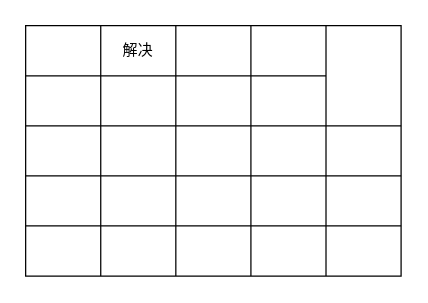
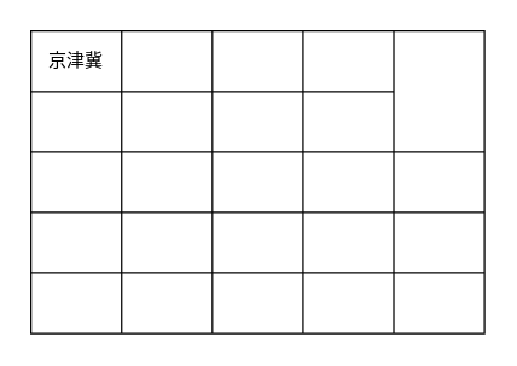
  <mxCell id="0" />
  <mxCell id="1" parent="0" />
  <mxCell id="2" value="" style="shape=table;html=1;whiteSpace=wrap;startSize=0;container=1;collapsible=0;childLayout=tableLayout;" vertex="1" parent="1"><mxGeometry x="20" y="20" width="300" height="200" as="geometry" /></mxCell>
  <mxCell id="3" value="" style="shape=partialRectangle;html=1;whiteSpace=wrap;collapsible=0;dropTarget=0;pointerEvents=0;fillColor=none;top=0;left=0;bottom=0;right=0;points=[[0,0.5],[1,0.5]];portConstraint=eastwest;" vertex="1" parent="2"><mxGeometry width="300" height="40" as="geometry" /></mxCell>
- <mxCell id="5" value="解决" style="shape=partialRectangle;html=1;whiteSpace=wrap;connectable=0;overflow=hidden;fillColor=none;top=0;left=0;bottom=0;right=0;" vertex="1" parent="3"><mxGeometry x="60" width="60" height="40" as="geometry" /></mxCell>
+ <mxCell id="4" value="京津冀" style="shape=partialRectangle;html=1;whiteSpace=wrap;connectable=0;overflow=hidden;fillColor=none;top=0;left=0;bottom=0;right=0;" vertex="1" parent="3"><mxGeometry width="60" height="40" as="geometry" /></mxCell>
  <mxCell id="6" value="" style="shape=partialRectangle;html=1;whiteSpace=wrap;connectable=0;overflow=hidden;fillColor=none;top=0;left=0;bottom=0;right=0;" vertex="1" parent="3"><mxGeometry x="120" width="60" height="40" as="geometry" /></mxCell>
  <mxCell id="7" value="" style="shape=partialRectangle;html=1;whiteSpace=wrap;connectable=0;overflow=hidden;fillColor=none;top=0;left=0;bottom=0;right=0;" vertex="1" parent="3"><mxGeometry x="180" width="60" height="40" as="geometry" /></mxCell>
  <mxCell id="8" value="" style="shape=partialRectangle;html=1;whiteSpace=wrap;connectable=0;overflow=hidden;fillColor=none;top=0;left=0;bottom=0;right=0;" vertex="1" parent="3"><mxGeometry x="240" width="60" height="40" as="geometry" /></mxCell>
  <mxCell id="9" value="" style="shape=partialRectangle;html=1;whiteSpace=wrap;collapsible=0;dropTarget=0;pointerEvents=0;fillColor=none;top=0;left=0;bottom=0;right=0;points=[[0,0.5],[1,0.5]];portConstraint=eastwest;" vertex="1" parent="2"><mxGeometry y="40" width="300" height="40" as="geometry" /></mxCell>
  <mxCell id="10" value="" style="shape=partialRectangle;html=1;whiteSpace=wrap;connectable=0;overflow=hidden;fillColor=none;top=0;left=0;bottom=0;right=0;" vertex="1" parent="9"><mxGeometry width="60" height="40" as="geometry" /></mxCell>
  <mxCell id="11" value="" style="shape=partialRectangle;html=1;whiteSpace=wrap;connectable=0;overflow=hidden;fillColor=none;top=0;left=0;bottom=0;right=0;" vertex="1" parent="9"><mxGeometry x="60" width="60" height="40" as="geometry" /></mxCell>
  <mxCell id="12" value="" style="shape=partialRectangle;html=1;whiteSpace=wrap;connectable=0;overflow=hidden;fillColor=none;top=0;left=0;bottom=0;right=0;" vertex="1" parent="9"><mxGeometry x="120" width="60" height="40" as="geometry" /></mxCell>
  <mxCell id="13" value="" style="shape=partialRectangle;html=1;whiteSpace=wrap;connectable=0;overflow=hidden;fillColor=none;top=0;left=0;bottom=0;right=0;" vertex="1" parent="9"><mxGeometry x="180" width="60" height="40" as="geometry" /></mxCell>
  <mxCell id="14" value="" style="shape=partialRectangle;html=1;whiteSpace=wrap;connectable=0;overflow=hidden;fillColor=none;top=0;left=0;bottom=0;right=0;" vertex="1" parent="9"><mxGeometry x="240" width="60" height="40" as="geometry" /></mxCell>
  <mxCell id="15" value="" style="shape=partialRectangle;html=1;whiteSpace=wrap;collapsible=0;dropTarget=0;pointerEvents=0;fillColor=none;top=0;left=0;bottom=0;right=0;points=[[0,0.5],[1,0.5]];portConstraint=eastwest;" vertex="1" parent="2"><mxGeometry y="80" width="300" height="40" as="geometry" /></mxCell>
  <mxCell id="16" value="" style="shape=partialRectangle;html=1;whiteSpace=wrap;connectable=0;overflow=hidden;fillColor=none;top=0;left=0;bottom=0;right=0;" vertex="1" parent="15"><mxGeometry width="60" height="40" as="geometry" /></mxCell>
  <mxCell id="17" value="" style="shape=partialRectangle;html=1;whiteSpace=wrap;connectable=0;overflow=hidden;fillColor=none;top=0;left=0;bottom=0;right=0;" vertex="1" parent="15"><mxGeometry x="60" width="60" height="40" as="geometry" /></mxCell>
  <mxCell id="18" value="" style="shape=partialRectangle;html=1;whiteSpace=wrap;connectable=0;overflow=hidden;fillColor=none;top=0;left=0;bottom=0;right=0;" vertex="1" parent="15"><mxGeometry x="120" width="60" height="40" as="geometry" /></mxCell>
  <mxCell id="19" value="" style="shape=partialRectangle;html=1;whiteSpace=wrap;connectable=0;overflow=hidden;fillColor=none;top=0;left=0;bottom=0;right=0;" vertex="1" parent="15"><mxGeometry x="180" width="60" height="40" as="geometry" /></mxCell>
  <mxCell id="20" value="" style="shape=partialRectangle;html=1;whiteSpace=wrap;connectable=0;overflow=hidden;fillColor=none;top=0;left=0;bottom=0;right=0;" vertex="1" parent="15"><mxGeometry x="240" width="60" height="40" as="geometry" /></mxCell>
  <mxCell id="21" value="" style="shape=partialRectangle;html=1;whiteSpace=wrap;collapsible=0;dropTarget=0;pointerEvents=0;fillColor=none;top=0;left=0;bottom=0;right=0;points=[[0,0.5],[1,0.5]];portConstraint=eastwest;" vertex="1" parent="2"><mxGeometry y="120" width="300" height="40" as="geometry" /></mxCell>
  <mxCell id="22" value="" style="shape=partialRectangle;html=1;whiteSpace=wrap;connectable=0;overflow=hidden;fillColor=none;top=0;left=0;bottom=0;right=0;" vertex="1" parent="21"><mxGeometry width="60" height="40" as="geometry" /></mxCell>
  <mxCell id="23" value="" style="shape=partialRectangle;html=1;whiteSpace=wrap;connectable=0;overflow=hidden;fillColor=none;top=0;left=0;bottom=0;right=0;" vertex="1" parent="21"><mxGeometry x="60" width="60" height="40" as="geometry" /></mxCell>
  <mxCell id="24" value="" style="shape=partialRectangle;html=1;whiteSpace=wrap;connectable=0;overflow=hidden;fillColor=none;top=0;left=0;bottom=0;right=0;" vertex="1" parent="21"><mxGeometry x="120" width="60" height="40" as="geometry" /></mxCell>
  <mxCell id="25" value="" style="shape=partialRectangle;html=1;whiteSpace=wrap;connectable=0;overflow=hidden;fillColor=none;top=0;left=0;bottom=0;right=0;" vertex="1" parent="21"><mxGeometry x="180" width="60" height="40" as="geometry" /></mxCell>
  <mxCell id="26" value="" style="shape=partialRectangle;html=1;whiteSpace=wrap;connectable=0;overflow=hidden;fillColor=none;top=0;left=0;bottom=0;right=0;" vertex="1" parent="21"><mxGeometry x="240" width="60" height="40" as="geometry" /></mxCell>
  <mxCell id="27" value="" style="shape=partialRectangle;html=1;whiteSpace=wrap;collapsible=0;dropTarget=0;pointerEvents=0;fillColor=none;top=0;left=0;bottom=0;right=0;points=[[0,0.5],[1,0.5]];portConstraint=eastwest;" vertex="1" parent="2"><mxGeometry y="160" width="300" height="40" as="geometry" /></mxCell>
  <mxCell id="28" value="" style="shape=partialRectangle;html=1;whiteSpace=wrap;connectable=0;overflow=hidden;fillColor=none;top=0;left=0;bottom=0;right=0;" vertex="1" parent="27"><mxGeometry width="60" height="40" as="geometry" /></mxCell>
  <mxCell id="29" value="" style="shape=partialRectangle;html=1;whiteSpace=wrap;connectable=0;overflow=hidden;fillColor=none;top=0;left=0;bottom=0;right=0;" vertex="1" parent="27"><mxGeometry x="60" width="60" height="40" as="geometry" /></mxCell>
  <mxCell id="30" value="" style="shape=partialRectangle;html=1;whiteSpace=wrap;connectable=0;overflow=hidden;fillColor=none;top=0;left=0;bottom=0;right=0;" vertex="1" parent="27"><mxGeometry x="120" width="60" height="40" as="geometry" /></mxCell>
  <mxCell id="31" value="" style="shape=partialRectangle;html=1;whiteSpace=wrap;connectable=0;overflow=hidden;fillColor=none;top=0;left=0;bottom=0;right=0;" vertex="1" parent="27"><mxGeometry x="180" width="60" height="40" as="geometry" /></mxCell>
  <mxCell id="32" value="" style="shape=partialRectangle;html=1;whiteSpace=wrap;connectable=0;overflow=hidden;fillColor=none;top=0;left=0;bottom=0;right=0;" vertex="1" parent="27"><mxGeometry x="240" width="60" height="40" as="geometry" /></mxCell>
